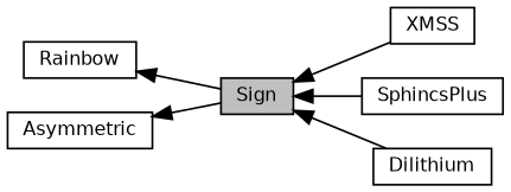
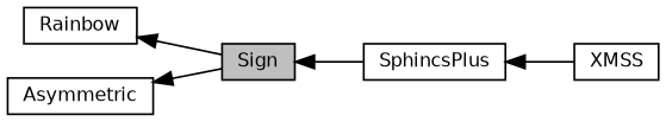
  digraph {
    rankdir=LR
    node [color=black fillcolor=white fontname=Helvetica fontsize=10 shape=box style=filled]
    edge [dir=back fontname=Helvetica fontsize=10 labelfontname=Helvetica labelfontsize=10 shape=plaintext style=solid]
    n1 [height=0.2 label=XMSS width=0.4]
    n2 [fillcolor=grey75 fontcolor=black height=0.2 label=Sign width=0.4]
    n3 [height=0.2 label=SphincsPlus width=0.4]
-   n4 [height=0.2 label=Dilithium width=0.4]
    n5 [height=0.2 label=Rainbow width=0.4]
    n6 [height=0.2 label=Asymmetric width=0.4]
-   n2 -> n1
+   n3 -> n1
    n2 -> n3
-   n2 -> n4
    n5 -> n2
    n6 -> n2
  }
